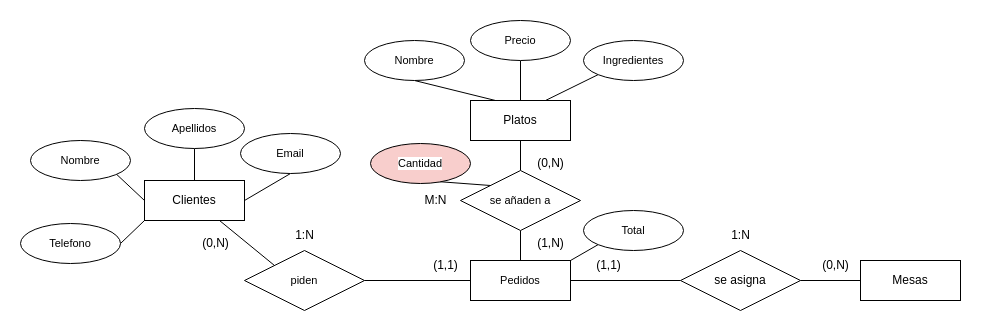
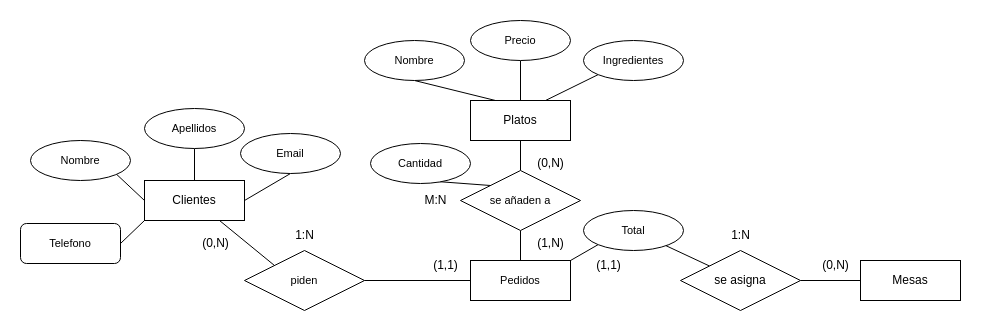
  <mxCell id="0" />
  <mxCell id="1" parent="0" />
  <mxCell id="2" value="" style="rounded=0;orthogonalLoop=1;jettySize=auto;html=1;endArrow=none;endFill=0;" parent="1" source="3" target="23" edge="1"><mxGeometry relative="1" as="geometry" /></mxCell>
  <mxCell id="3" value="Mesas" style="whiteSpace=wrap;html=1;align=center;" parent="1" vertex="1"><mxGeometry x="860" y="260" width="100" height="40" as="geometry" /></mxCell>
  <mxCell id="4" style="edgeStyle=none;shape=connector;rounded=0;orthogonalLoop=1;jettySize=auto;html=1;exitX=0.5;exitY=0;exitDx=0;exitDy=0;entryX=0.5;entryY=1;entryDx=0;entryDy=0;strokeColor=default;align=center;verticalAlign=middle;fontFamily=Helvetica;fontSize=11;fontColor=default;labelBackgroundColor=default;endArrow=none;endFill=0;" parent="1" source="7" target="16" edge="1"><mxGeometry relative="1" as="geometry" /></mxCell>
  <mxCell id="5" style="edgeStyle=none;shape=connector;rounded=0;orthogonalLoop=1;jettySize=auto;html=1;exitX=0.5;exitY=1;exitDx=0;exitDy=0;entryX=0.5;entryY=0;entryDx=0;entryDy=0;strokeColor=default;align=center;verticalAlign=middle;fontFamily=Helvetica;fontSize=11;fontColor=default;labelBackgroundColor=default;endArrow=none;endFill=0;" parent="1" source="7" target="18" edge="1"><mxGeometry relative="1" as="geometry" /></mxCell>
  <mxCell id="6" style="edgeStyle=none;shape=connector;rounded=0;orthogonalLoop=1;jettySize=auto;html=1;exitX=0.75;exitY=0;exitDx=0;exitDy=0;entryX=0;entryY=1;entryDx=0;entryDy=0;strokeColor=default;align=center;verticalAlign=middle;fontFamily=Helvetica;fontSize=11;fontColor=default;labelBackgroundColor=default;endArrow=none;endFill=0;" edge="1" parent="1" source="7" target="41"><mxGeometry relative="1" as="geometry" /></mxCell>
  <mxCell id="7" value="Platos" style="whiteSpace=wrap;html=1;align=center;" parent="1" vertex="1"><mxGeometry x="470" y="100" width="100" height="40" as="geometry" /></mxCell>
  <mxCell id="8" style="edgeStyle=none;shape=connector;rounded=0;orthogonalLoop=1;jettySize=auto;html=1;exitX=0.75;exitY=1;exitDx=0;exitDy=0;entryX=0;entryY=0;entryDx=0;entryDy=0;strokeColor=default;align=center;verticalAlign=middle;fontFamily=Helvetica;fontSize=11;fontColor=default;labelBackgroundColor=default;endArrow=none;endFill=0;" parent="1" source="10" target="12" edge="1"><mxGeometry relative="1" as="geometry" /></mxCell>
  <mxCell id="9" style="edgeStyle=none;shape=connector;rounded=0;orthogonalLoop=1;jettySize=auto;html=1;exitX=0;exitY=0.5;exitDx=0;exitDy=0;entryX=0.5;entryY=0;entryDx=0;entryDy=0;strokeColor=default;align=center;verticalAlign=middle;fontFamily=Helvetica;fontSize=11;fontColor=default;labelBackgroundColor=default;endArrow=none;endFill=0;" parent="1" target="13" edge="1" source="10"><mxGeometry relative="1" as="geometry"><mxPoint x="205" y="190" as="sourcePoint" /></mxGeometry></mxCell>
  <mxCell id="10" value="Clientes" style="whiteSpace=wrap;html=1;align=center;" parent="1" vertex="1"><mxGeometry x="144" y="180" width="100" height="40" as="geometry" /></mxCell>
  <mxCell id="11" style="edgeStyle=none;shape=connector;rounded=0;orthogonalLoop=1;jettySize=auto;html=1;entryX=0;entryY=0.5;entryDx=0;entryDy=0;strokeColor=default;align=center;verticalAlign=middle;fontFamily=Helvetica;fontSize=11;fontColor=default;labelBackgroundColor=default;endArrow=none;endFill=0;exitX=1;exitY=0.5;exitDx=0;exitDy=0;" parent="1" source="12" target="19" edge="1"><mxGeometry relative="1" as="geometry"><mxPoint x="400" y="275" as="sourcePoint" /><mxPoint x="475" y="275" as="targetPoint" /></mxGeometry></mxCell>
  <mxCell id="12" value="piden" style="shape=rhombus;perimeter=rhombusPerimeter;whiteSpace=wrap;html=1;align=center;fontFamily=Helvetica;fontSize=11;fontColor=default;labelBackgroundColor=default;" parent="1" vertex="1"><mxGeometry x="244" y="250" width="120" height="60" as="geometry" /></mxCell>
  <mxCell id="13" value="Nombre" style="ellipse;whiteSpace=wrap;html=1;align=center;fontFamily=Helvetica;fontSize=11;fontColor=default;labelBackgroundColor=default;" parent="1" vertex="1"><mxGeometry x="30" y="140" width="100" height="40" as="geometry" /></mxCell>
  <mxCell id="14" style="edgeStyle=none;shape=connector;rounded=0;orthogonalLoop=1;jettySize=auto;html=1;exitX=0.5;exitY=1;exitDx=0;exitDy=0;entryX=0.25;entryY=0;entryDx=0;entryDy=0;strokeColor=default;align=center;verticalAlign=middle;fontFamily=Helvetica;fontSize=11;fontColor=default;labelBackgroundColor=default;endArrow=none;endFill=0;" parent="1" source="15" target="7" edge="1"><mxGeometry relative="1" as="geometry" /></mxCell>
  <mxCell id="15" value="Nombre" style="ellipse;whiteSpace=wrap;html=1;align=center;fontFamily=Helvetica;fontSize=11;fontColor=default;labelBackgroundColor=default;" parent="1" vertex="1"><mxGeometry x="364" y="40" width="100" height="40" as="geometry" /></mxCell>
  <mxCell id="16" value="Precio" style="ellipse;whiteSpace=wrap;html=1;align=center;fontFamily=Helvetica;fontSize=11;fontColor=default;labelBackgroundColor=default;" parent="1" vertex="1"><mxGeometry x="470" width="100" height="40" as="geometry" y="20" /></mxCell>
  <mxCell id="17" style="edgeStyle=none;shape=connector;rounded=0;orthogonalLoop=1;jettySize=auto;html=1;exitX=0.5;exitY=1;exitDx=0;exitDy=0;entryX=0.5;entryY=0;entryDx=0;entryDy=0;strokeColor=default;align=center;verticalAlign=middle;fontFamily=Helvetica;fontSize=11;fontColor=default;labelBackgroundColor=default;endArrow=none;endFill=0;" parent="1" source="18" target="19" edge="1"><mxGeometry relative="1" as="geometry" /></mxCell>
  <mxCell id="18" value="se añaden a" style="shape=rhombus;perimeter=rhombusPerimeter;whiteSpace=wrap;html=1;align=center;fontFamily=Helvetica;fontSize=11;fontColor=default;labelBackgroundColor=default;" parent="1" vertex="1"><mxGeometry x="460" y="170" width="120" height="60" as="geometry" /></mxCell>
  <mxCell id="19" value="Pedidos" style="whiteSpace=wrap;html=1;align=center;fontFamily=Helvetica;fontSize=11;fontColor=default;labelBackgroundColor=default;" parent="1" vertex="1"><mxGeometry x="470" y="260" width="100" height="40" as="geometry" /></mxCell>
  <mxCell id="20" style="edgeStyle=none;shape=connector;rounded=0;orthogonalLoop=1;jettySize=auto;html=1;exitX=0;exitY=1;exitDx=0;exitDy=0;entryX=1;entryY=0;entryDx=0;entryDy=0;strokeColor=default;align=center;verticalAlign=middle;fontFamily=Helvetica;fontSize=11;fontColor=default;labelBackgroundColor=default;endArrow=none;endFill=0;" parent="1" source="21" target="19" edge="1"><mxGeometry relative="1" as="geometry" /></mxCell>
  <mxCell id="21" value="Total" style="ellipse;whiteSpace=wrap;html=1;align=center;fontFamily=Helvetica;fontSize=11;fontColor=default;labelBackgroundColor=default;" parent="1" vertex="1"><mxGeometry x="583" y="210" width="100" height="40" as="geometry" /></mxCell>
- <mxCell id="22" value="" style="rounded=0;orthogonalLoop=1;jettySize=auto;html=1;endArrow=none;endFill=0;" parent="1" source="23" target="19" edge="1"><mxGeometry relative="1" as="geometry" /></mxCell>
+ <mxCell id="22" value="" style="rounded=0;orthogonalLoop=1;jettySize=auto;html=1;endArrow=none;endFill=0;" parent="1" source="23" target="21" edge="1"><mxGeometry relative="1" as="geometry" /></mxCell>
  <mxCell id="23" value="se asigna" style="shape=rhombus;perimeter=rhombusPerimeter;whiteSpace=wrap;html=1;align=center;" parent="1" vertex="1"><mxGeometry x="680" y="250" width="120" height="60" as="geometry" /></mxCell>
  <mxCell id="24" value="(0,N)" style="text;html=1;align=center;verticalAlign=middle;resizable=0;points=[];autosize=1;strokeColor=none;fillColor=none;" parent="1" vertex="1"><mxGeometry x="190" y="228" width="50" height="30" as="geometry" /></mxCell>
  <mxCell id="25" value="(1,1)" style="text;html=1;align=center;verticalAlign=middle;resizable=0;points=[];autosize=1;strokeColor=none;fillColor=none;" parent="1" vertex="1"><mxGeometry x="420" y="250" width="50" height="30" as="geometry" /></mxCell>
  <mxCell id="26" value="1:N" style="text;html=1;align=center;verticalAlign=middle;resizable=0;points=[];autosize=1;strokeColor=none;fillColor=none;" parent="1" vertex="1"><mxGeometry x="284" y="220" width="40" height="30" as="geometry" /></mxCell>
  <mxCell id="27" value="(0,N)" style="text;html=1;align=center;verticalAlign=middle;resizable=0;points=[];autosize=1;strokeColor=none;fillColor=none;" parent="1" vertex="1"><mxGeometry x="525" y="148" width="50" height="30" as="geometry" /></mxCell>
  <mxCell id="28" value="(1,N)" style="text;html=1;align=center;verticalAlign=middle;resizable=0;points=[];autosize=1;strokeColor=none;fillColor=none;" parent="1" vertex="1"><mxGeometry x="525" y="228" width="50" height="30" as="geometry" /></mxCell>
  <mxCell id="29" value="(1,1)" style="text;html=1;align=center;verticalAlign=middle;resizable=0;points=[];autosize=1;strokeColor=none;fillColor=none;" parent="1" vertex="1"><mxGeometry x="583" y="250" width="50" height="30" as="geometry" /></mxCell>
  <mxCell id="30" value="M:N" style="text;html=1;align=center;verticalAlign=middle;resizable=0;points=[];autosize=1;strokeColor=none;fillColor=none;" parent="1" vertex="1"><mxGeometry x="410" y="185" width="50" height="30" as="geometry" /></mxCell>
  <mxCell id="31" value="(0,N)" style="text;html=1;align=center;verticalAlign=middle;resizable=0;points=[];autosize=1;strokeColor=none;fillColor=none;" parent="1" vertex="1"><mxGeometry x="810" y="250" width="50" height="30" as="geometry" /></mxCell>
  <mxCell id="32" value="1:N" style="text;html=1;align=center;verticalAlign=middle;resizable=0;points=[];autosize=1;strokeColor=none;fillColor=none;" parent="1" vertex="1"><mxGeometry x="720" y="220" width="40" height="30" as="geometry" /></mxCell>
  <mxCell id="33" style="edgeStyle=none;shape=connector;rounded=0;orthogonalLoop=1;jettySize=auto;html=1;exitX=0;exitY=1;exitDx=0;exitDy=0;entryX=0;entryY=0;entryDx=0;entryDy=0;strokeColor=default;align=center;verticalAlign=middle;fontFamily=Helvetica;fontSize=11;fontColor=default;labelBackgroundColor=default;endArrow=none;endFill=0;" edge="1" parent="1" source="34" target="18"><mxGeometry relative="1" as="geometry"><mxPoint x="563" y="193" as="targetPoint" /></mxGeometry></mxCell>
- <mxCell id="34" value="Cantidad" style="ellipse;whiteSpace=wrap;html=1;align=center;fontFamily=Helvetica;fontSize=11;fontColor=default;labelBackgroundColor=default;fillColor=#f8cecc;" vertex="1" parent="1"><mxGeometry x="370" y="143" width="100" height="40" as="geometry" /></mxCell>
+ <mxCell id="34" value="Cantidad" style="ellipse;whiteSpace=wrap;html=1;align=center;fontFamily=Helvetica;fontSize=11;fontColor=default;labelBackgroundColor=default;" vertex="1" parent="1"><mxGeometry x="370" y="143" width="100" height="40" as="geometry" /></mxCell>
  <mxCell id="35" style="rounded=0;orthogonalLoop=1;jettySize=auto;html=1;exitX=0.5;exitY=1;exitDx=0;exitDy=0;entryX=0.5;entryY=0;entryDx=0;entryDy=0;endArrow=none;endFill=0;" edge="1" parent="1" source="36" target="10"><mxGeometry relative="1" as="geometry" /></mxCell>
  <mxCell id="36" value="Apellidos" style="ellipse;whiteSpace=wrap;html=1;align=center;fontFamily=Helvetica;fontSize=11;fontColor=default;labelBackgroundColor=default;" vertex="1" parent="1"><mxGeometry x="144" y="108" width="100" height="40" as="geometry" /></mxCell>
  <mxCell id="37" style="edgeStyle=none;shape=connector;rounded=0;orthogonalLoop=1;jettySize=auto;html=1;exitX=0.5;exitY=1;exitDx=0;exitDy=0;entryX=1;entryY=0.5;entryDx=0;entryDy=0;strokeColor=default;align=center;verticalAlign=middle;fontFamily=Helvetica;fontSize=11;fontColor=default;labelBackgroundColor=default;endArrow=none;endFill=0;" edge="1" parent="1" source="38" target="10"><mxGeometry relative="1" as="geometry" /></mxCell>
  <mxCell id="38" value="Email" style="ellipse;whiteSpace=wrap;html=1;align=center;fontFamily=Helvetica;fontSize=11;fontColor=default;labelBackgroundColor=default;" vertex="1" parent="1"><mxGeometry x="240" y="133" width="100" height="40" as="geometry" /></mxCell>
  <mxCell id="39" style="edgeStyle=none;shape=connector;rounded=0;orthogonalLoop=1;jettySize=auto;html=1;exitX=1;exitY=0.5;exitDx=0;exitDy=0;entryX=0;entryY=1;entryDx=0;entryDy=0;strokeColor=default;align=center;verticalAlign=middle;fontFamily=Helvetica;fontSize=11;fontColor=default;labelBackgroundColor=default;endArrow=none;endFill=0;" edge="1" parent="1" source="40" target="10"><mxGeometry relative="1" as="geometry" /></mxCell>
- <mxCell id="40" value="Telefono" style="ellipse;whiteSpace=wrap;html=1;align=center;fontFamily=Helvetica;fontSize=11;fontColor=default;labelBackgroundColor=default;" vertex="1" parent="1"><mxGeometry x="20" y="223" width="100" height="40" as="geometry" /></mxCell>
+ <mxCell id="40" value="Telefono" style="whiteSpace=wrap;html=1;align=center;fontFamily=Helvetica;fontSize=11;fontColor=default;labelBackgroundColor=default;rounded=1;" vertex="1" parent="1"><mxGeometry x="20" y="223" width="100" height="40" as="geometry" /></mxCell>
  <mxCell id="41" value="Ingredientes" style="ellipse;whiteSpace=wrap;html=1;align=center;fontFamily=Helvetica;fontSize=11;fontColor=default;labelBackgroundColor=default;" vertex="1" parent="1"><mxGeometry x="583" y="40" width="100" height="40" as="geometry" /></mxCell>
